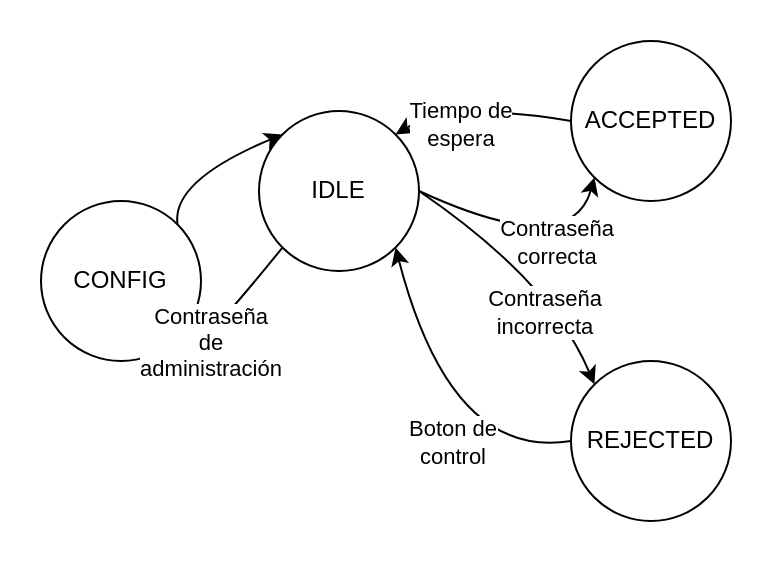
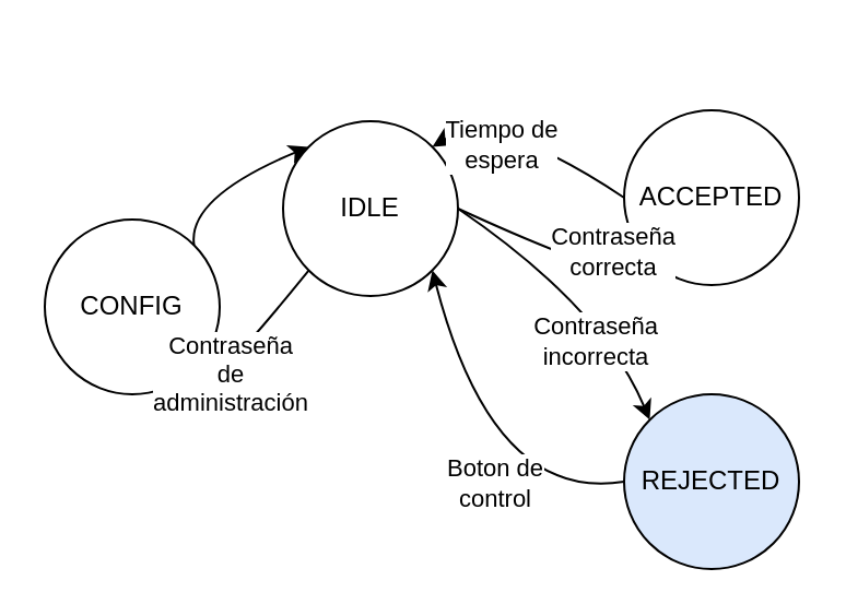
  <mxCell id="0" />
  <mxCell id="1" parent="0" />
- <mxCell id="2" value="REJECTED" style="ellipse;whiteSpace=wrap;html=1;aspect=fixed;" vertex="1" parent="1"><mxGeometry x="285" y="180" width="80" height="80" as="geometry" /></mxCell>
- <mxCell id="3" value="ACCEPTED" style="ellipse;whiteSpace=wrap;html=1;aspect=fixed;" vertex="1" parent="1"><mxGeometry x="285" y="20" width="80" height="80" as="geometry" /></mxCell>
+ <mxCell id="2" value="REJECTED" style="ellipse;whiteSpace=wrap;html=1;aspect=fixed;fillColor=#dae8fc;" vertex="1" parent="1"><mxGeometry x="285" y="180" width="80" height="80" as="geometry" /></mxCell>
+ <mxCell id="3" value="ACCEPTED" style="ellipse;whiteSpace=wrap;html=1;aspect=fixed;" vertex="1" parent="1"><mxGeometry x="285" y="50" width="80" height="80" as="geometry" /></mxCell>
  <mxCell id="4" value="CONFIG" style="ellipse;whiteSpace=wrap;html=1;aspect=fixed;" vertex="1" parent="1"><mxGeometry x="20" y="100" width="80" height="80" as="geometry" /></mxCell>
  <mxCell id="5" value="&lt;div&gt;IDLE&lt;/div&gt;" style="ellipse;whiteSpace=wrap;html=1;aspect=fixed;" vertex="1" parent="1"><mxGeometry x="129" y="55" width="80" height="80" as="geometry" /></mxCell>
  <mxCell id="6" value="" style="curved=1;endArrow=classic;html=1;entryX=0;entryY=0;entryDx=0;entryDy=0;exitX=1;exitY=0;exitDx=0;exitDy=0;" edge="1" parent="1" source="4" target="5"><mxGeometry width="50" height="50" relative="1" as="geometry"><mxPoint x="115" y="110" as="sourcePoint" /><mxPoint x="95" y="40" as="targetPoint" /><Array as="points"><mxPoint x="85" y="90" /></Array></mxGeometry></mxCell>
  <mxCell id="7" value="" style="curved=1;endArrow=classic;html=1;entryX=1;entryY=1;entryDx=0;entryDy=0;exitX=0;exitY=1;exitDx=0;exitDy=0;" edge="1" parent="1" source="5" target="4"><mxGeometry width="50" height="50" relative="1" as="geometry"><mxPoint x="143.28" y="176.76" as="sourcePoint" /><mxPoint x="45.004" y="179.996" as="targetPoint" /><Array as="points"><mxPoint x="87" y="190" /></Array></mxGeometry></mxCell>
  <mxCell id="8" value="&lt;div&gt;Contraseña&lt;/div&gt;&lt;div&gt;de&lt;/div&gt;&lt;div&gt;administración&lt;br&gt;&lt;/div&gt;" style="edgeLabel;html=1;align=center;verticalAlign=middle;resizable=0;points=[];" vertex="1" connectable="0" parent="7"><mxGeometry x="-0.328" y="-3" relative="1" as="geometry"><mxPoint x="-11" y="21" as="offset" /></mxGeometry></mxCell>
  <mxCell id="9" value="" style="curved=1;endArrow=classic;html=1;entryX=0;entryY=1;entryDx=0;entryDy=0;exitX=1;exitY=0.5;exitDx=0;exitDy=0;" edge="1" parent="1" source="5" target="3"><mxGeometry width="50" height="50" relative="1" as="geometry"><mxPoint x="225.004" y="131.716" as="sourcePoint" /><mxPoint x="323.28" y="128.48" as="targetPoint" /><Array as="points"><mxPoint x="285" y="130" /></Array></mxGeometry></mxCell>
  <mxCell id="10" value="&lt;div&gt;Contraseña &lt;br&gt;&lt;/div&gt;&lt;div&gt;correcta&lt;/div&gt;" style="edgeLabel;html=1;align=center;verticalAlign=middle;resizable=0;points=[];" vertex="1" connectable="0" parent="9"><mxGeometry x="0.419" y="11" relative="1" as="geometry"><mxPoint x="1" as="offset" /></mxGeometry></mxCell>
  <mxCell id="11" value="" style="curved=1;endArrow=classic;html=1;entryX=1;entryY=0;entryDx=0;entryDy=0;exitX=0;exitY=0.5;exitDx=0;exitDy=0;" edge="1" parent="1" source="3" target="5"><mxGeometry width="50" height="50" relative="1" as="geometry"><mxPoint x="253.28" y="48.48" as="sourcePoint" /><mxPoint x="155.004" y="51.716" as="targetPoint" /><Array as="points"><mxPoint x="225" y="50" /></Array></mxGeometry></mxCell>
  <mxCell id="12" value="&lt;div&gt;Tiempo de &lt;br&gt;&lt;/div&gt;&lt;div&gt;espera&lt;br&gt;&lt;/div&gt;" style="edgeLabel;html=1;align=center;verticalAlign=middle;resizable=0;points=[];" vertex="1" connectable="0" parent="11"><mxGeometry x="0.163" y="11" relative="1" as="geometry"><mxPoint as="offset" /></mxGeometry></mxCell>
  <mxCell id="13" value="" style="curved=1;endArrow=classic;html=1;entryX=0;entryY=0;entryDx=0;entryDy=0;exitX=1;exitY=0.5;exitDx=0;exitDy=0;" edge="1" parent="1" source="5" target="2"><mxGeometry width="50" height="50" relative="1" as="geometry"><mxPoint x="145.004" y="221.716" as="sourcePoint" /><mxPoint x="243.28" y="218.48" as="targetPoint" /><Array as="points"><mxPoint x="275" y="140" /></Array></mxGeometry></mxCell>
  <mxCell id="14" value="&lt;div&gt;Contraseña &lt;br&gt;&lt;/div&gt;&lt;div&gt;incorrecta&lt;/div&gt;" style="edgeLabel;html=1;align=center;verticalAlign=middle;resizable=0;points=[];" vertex="1" connectable="0" parent="13"><mxGeometry x="0.373" y="-9" relative="1" as="geometry"><mxPoint as="offset" /></mxGeometry></mxCell>
  <mxCell id="15" value="" style="curved=1;endArrow=classic;html=1;entryX=1;entryY=1;entryDx=0;entryDy=0;exitX=0;exitY=0.5;exitDx=0;exitDy=0;" edge="1" parent="1" source="2" target="5"><mxGeometry width="50" height="50" relative="1" as="geometry"><mxPoint x="243.28" y="238.48" as="sourcePoint" /><mxPoint x="145.004" y="241.716" as="targetPoint" /><Array as="points"><mxPoint x="225" y="230" /></Array></mxGeometry></mxCell>
  <mxCell id="16" value="&lt;div&gt;Boton de&lt;/div&gt;&lt;div&gt;control&lt;br&gt;&lt;/div&gt;" style="edgeLabel;html=1;align=center;verticalAlign=middle;resizable=0;points=[];" vertex="1" connectable="0" parent="15"><mxGeometry x="-0.309" y="-9" relative="1" as="geometry"><mxPoint as="offset" /></mxGeometry></mxCell>
